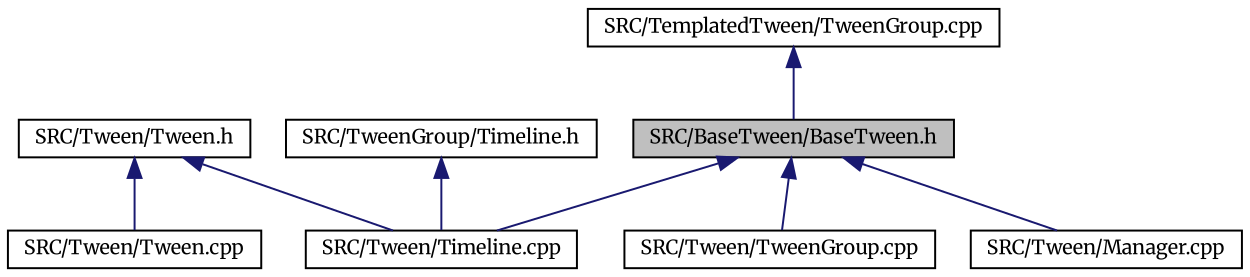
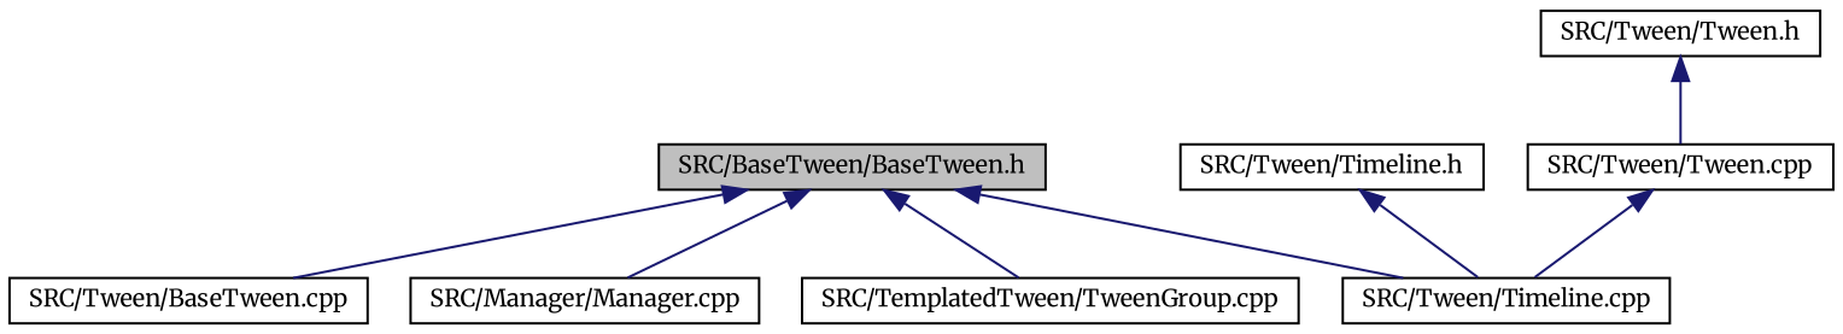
  digraph {
    fontname=Merriweather
    node [color=black fontname=Merriweather fontsize=10 shape=record]
    edge [color=midnightblue dir=back fontname=Merriweather fontsize=10 labelfontname=FreeSans labelfontsize=10 style=solid]
    n1 [fillcolor=grey75 fontcolor=black height=0.2 label="SRC/BaseTween/BaseTween.h" style=filled width=0.4]
-   n2 [height=0.2 label="SRC/Tween/TweenGroup.cpp" width=0.4]
-   n3 [height=0.2 label="SRC/Tween/Manager.cpp" width=0.4]
+   n2 [height=0.2 label="SRC/Tween/BaseTween.cpp" width=0.4]
+   n3 [height=0.2 label="SRC/Manager/Manager.cpp" width=0.4]
    n4 [height=0.2 label="SRC/Tween/Timeline.cpp" width=0.4]
    n5 [height=0.2 label="SRC/TemplatedTween/TweenGroup.cpp" width=0.4]
-   n6 [height=0.2 label="SRC/TweenGroup/Timeline.h" width=0.4]
+   n6 [height=0.2 label="SRC/Tween/Timeline.h" width=0.4]
    n7 [height=0.2 label="SRC/Tween/Tween.h" width=0.4]
    n8 [height=0.2 label="SRC/Tween/Tween.cpp" width=0.4]
    n1 -> n2
    n1 -> n3
    n1 -> n4
-   n5 -> n1
+   n1 -> n5
    n6 -> n4
-   n7 -> n4
+   n8 -> n4
    n7 -> n8
  }
